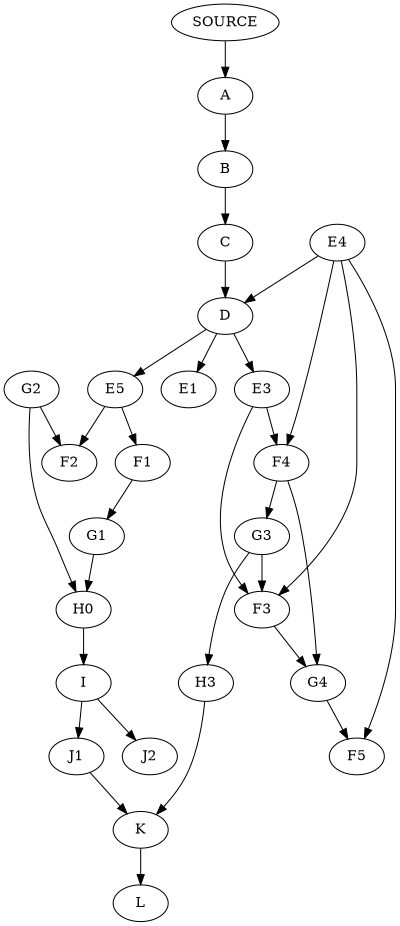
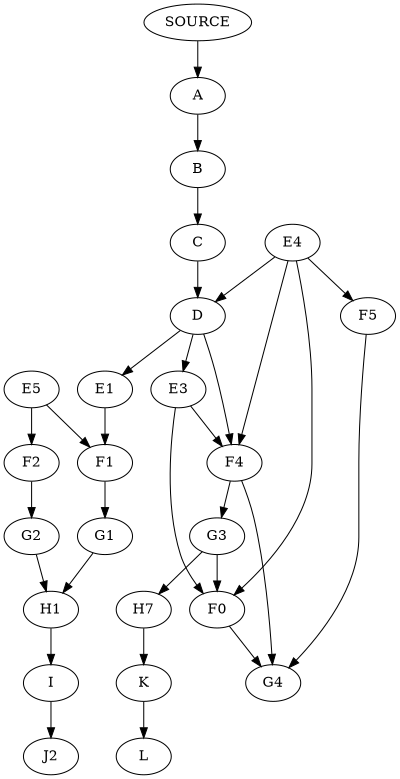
  digraph {
    SOURCE
    A
    B
    C
    D
    E1
    n7 [label=E5]
    E3
    F1
    F2
-   F3
+   F3 [label=F0]
    F4
    E4
    F5
    G1
-   H1 [label=H0]
+   H1
    G2
    I
-   J1
    J2
    K
    L
    G4
    G3
-   H3
+   H3 [label=H7]
    SOURCE -> A
    A -> B
    B -> C
    C -> D
    D -> E1
-   D -> n7
+   D -> F4
    D -> E3
+   E1 -> F1
    n7 -> F1
    n7 -> F2
    E3 -> F3
    E3 -> F4
    F1 -> G1
-   G2 -> F2
+   F2 -> G2
    F3 -> G4
    F4 -> G4
    F4 -> G3
    E4 -> D
    E4 -> F3
    E4 -> F4
    E4 -> F5
-   G4 -> F5
+   F5 -> G4
    G1 -> H1
    H1 -> I
    G2 -> H1
-   I -> J1
    I -> J2
-   J1 -> K
    K -> L
    G3 -> F3
    G3 -> H3
    H3 -> K
  }
